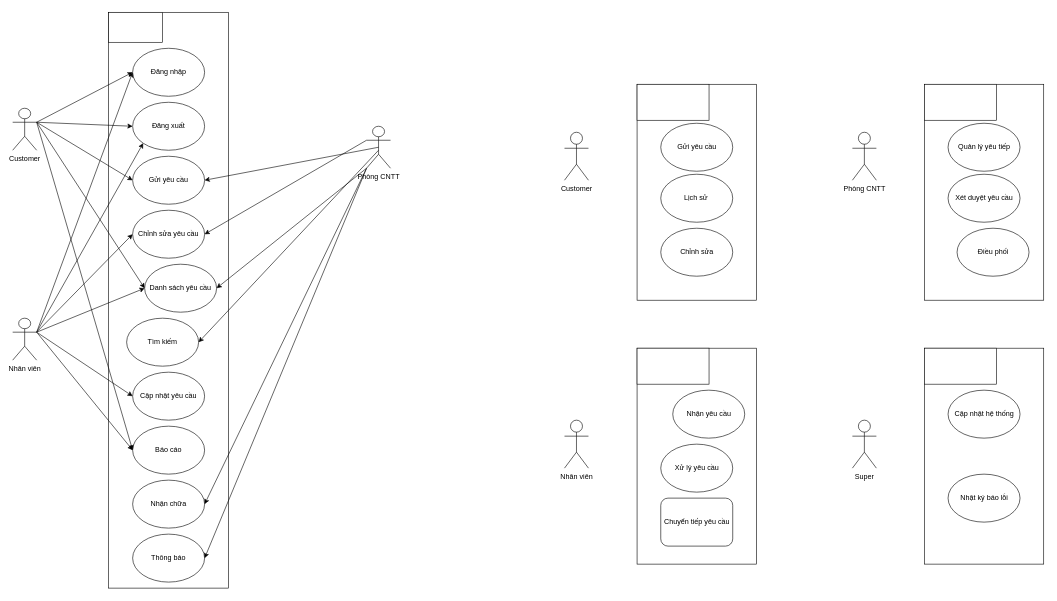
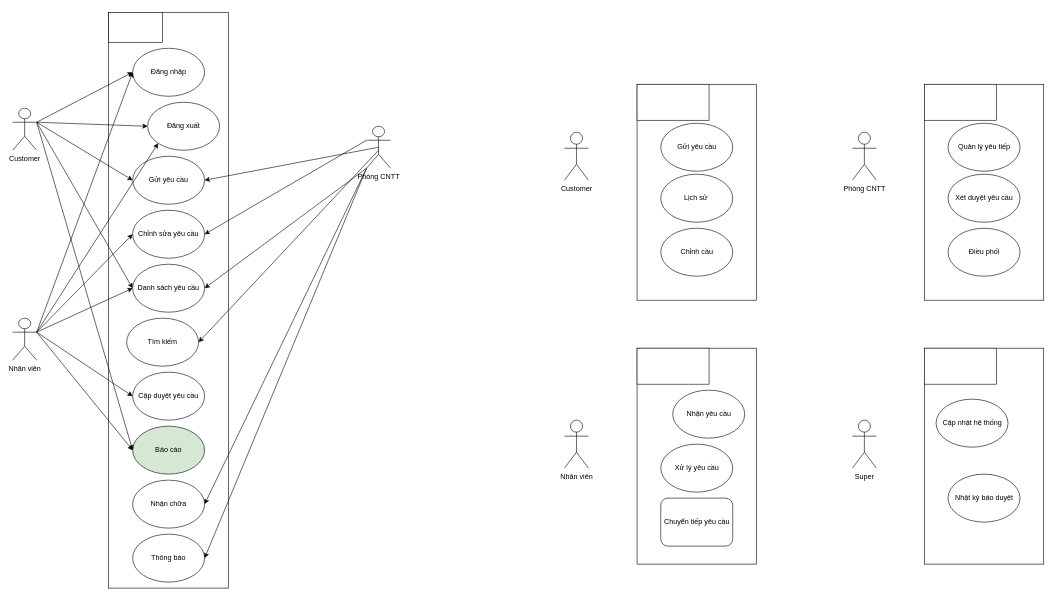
  <mxCell id="0" />
  <mxCell id="1" parent="0" />
  <mxCell id="2" value="Customer" style="shape=umlActor;verticalLabelPosition=bottom;verticalAlign=top;html=1;outlineConnect=0;" vertex="1" parent="1"><mxGeometry x="20" y="180" width="40" height="70" as="geometry" /></mxCell>
  <mxCell id="3" value="" style="rounded=0;whiteSpace=wrap;html=1;" vertex="1" parent="1"><mxGeometry x="180" y="20" width="200" height="960" as="geometry" /></mxCell>
  <mxCell id="4" value="" style="rounded=0;whiteSpace=wrap;html=1;" vertex="1" parent="1"><mxGeometry x="180" y="20" width="90" height="50" as="geometry" /></mxCell>
  <mxCell id="5" value="Đăng nhập" style="ellipse;whiteSpace=wrap;html=1;" vertex="1" parent="1"><mxGeometry x="220" y="80" width="120" height="80" as="geometry" /></mxCell>
- <mxCell id="6" value="Đăng xuất" style="ellipse;whiteSpace=wrap;html=1;" vertex="1" parent="1"><mxGeometry x="220" y="170" width="120" height="80" as="geometry" /></mxCell>
+ <mxCell id="6" value="Đăng xuất" style="ellipse;whiteSpace=wrap;html=1;" vertex="1" parent="1"><mxGeometry x="245" y="170" width="120" height="80" as="geometry" /></mxCell>
  <mxCell id="7" value="Gửi yêu cầu" style="ellipse;whiteSpace=wrap;html=1;" vertex="1" parent="1"><mxGeometry x="220" y="260" width="120" height="80" as="geometry" /></mxCell>
  <mxCell id="8" value="Chỉnh sửa yêu cầu" style="ellipse;whiteSpace=wrap;html=1;" vertex="1" parent="1"><mxGeometry x="220" y="350" width="120" height="80" as="geometry" /></mxCell>
- <mxCell id="9" value="Danh sách yêu cầu" style="ellipse;whiteSpace=wrap;html=1;" vertex="1" parent="1"><mxGeometry x="240" y="440" width="120" height="80" as="geometry" /></mxCell>
+ <mxCell id="9" value="Danh sách yêu cầu" style="ellipse;whiteSpace=wrap;html=1;" vertex="1" parent="1"><mxGeometry x="220" y="440" width="120" height="80" as="geometry" /></mxCell>
  <mxCell id="10" value="Tìm kiếm" style="ellipse;whiteSpace=wrap;html=1;" vertex="1" parent="1"><mxGeometry x="210" y="530" width="120" height="80" as="geometry" /></mxCell>
- <mxCell id="11" value="Cập nhật yêu cầu" style="ellipse;whiteSpace=wrap;html=1;" vertex="1" parent="1"><mxGeometry x="220" y="620" width="120" height="80" as="geometry" /></mxCell>
+ <mxCell id="11" value="Cập duyệt yêu cầu" style="ellipse;whiteSpace=wrap;html=1;" vertex="1" parent="1"><mxGeometry x="220" y="620" width="120" height="80" as="geometry" /></mxCell>
  <mxCell id="12" value="Phòng CNTT&lt;br&gt;" style="shape=umlActor;verticalLabelPosition=bottom;verticalAlign=top;html=1;outlineConnect=0;" vertex="1" parent="1"><mxGeometry x="610" y="210" width="40" height="70" as="geometry" /></mxCell>
  <mxCell id="13" value="" style="endArrow=classic;html=1;rounded=0;entryX=1;entryY=0.5;entryDx=0;entryDy=0;exitX=0;exitY=0.333;exitDx=0;exitDy=0;exitPerimeter=0;" edge="1" parent="1" source="12" target="8"><mxGeometry width="50" height="50" relative="1" as="geometry"><mxPoint x="330" y="360" as="sourcePoint" /><mxPoint x="380" y="310" as="targetPoint" /></mxGeometry></mxCell>
  <mxCell id="14" value="" style="endArrow=classic;html=1;rounded=0;entryX=1;entryY=0.5;entryDx=0;entryDy=0;exitX=0;exitY=1;exitDx=0;exitDy=0;exitPerimeter=0;" edge="1" parent="1" source="12" target="9"><mxGeometry width="50" height="50" relative="1" as="geometry"><mxPoint x="620" y="243" as="sourcePoint" /><mxPoint x="350" y="130" as="targetPoint" /></mxGeometry></mxCell>
  <mxCell id="15" value="" style="endArrow=classic;html=1;rounded=0;entryX=1;entryY=0.5;entryDx=0;entryDy=0;exitX=0.5;exitY=0.5;exitDx=0;exitDy=0;exitPerimeter=0;" edge="1" parent="1" source="12" target="7"><mxGeometry width="50" height="50" relative="1" as="geometry"><mxPoint x="620" y="243" as="sourcePoint" /><mxPoint x="350" y="400" as="targetPoint" /></mxGeometry></mxCell>
  <mxCell id="16" value="Nhân viên&lt;br&gt;" style="shape=umlActor;verticalLabelPosition=bottom;verticalAlign=top;html=1;outlineConnect=0;" vertex="1" parent="1"><mxGeometry x="20" y="530" width="40" height="70" as="geometry" /></mxCell>
  <mxCell id="17" value="" style="endArrow=classic;html=1;rounded=0;exitX=1;exitY=0.333;exitDx=0;exitDy=0;exitPerimeter=0;entryX=0;entryY=0.5;entryDx=0;entryDy=0;" edge="1" parent="1" source="2" target="5"><mxGeometry width="50" height="50" relative="1" as="geometry"><mxPoint x="330" y="460" as="sourcePoint" /><mxPoint x="380" y="410" as="targetPoint" /></mxGeometry></mxCell>
  <mxCell id="18" value="" style="endArrow=classic;html=1;rounded=0;exitX=1;exitY=0.333;exitDx=0;exitDy=0;exitPerimeter=0;entryX=0;entryY=0.5;entryDx=0;entryDy=0;" edge="1" parent="1" source="2" target="6"><mxGeometry width="50" height="50" relative="1" as="geometry"><mxPoint x="70" y="213" as="sourcePoint" /><mxPoint x="230" y="130" as="targetPoint" /></mxGeometry></mxCell>
  <mxCell id="19" value="" style="endArrow=classic;html=1;rounded=0;exitX=1;exitY=0.333;exitDx=0;exitDy=0;exitPerimeter=0;entryX=0;entryY=0.5;entryDx=0;entryDy=0;" edge="1" parent="1" source="2" target="7"><mxGeometry width="50" height="50" relative="1" as="geometry"><mxPoint x="80" y="223" as="sourcePoint" /><mxPoint x="240" as="targetPoint" y="140" /></mxGeometry></mxCell>
  <mxCell id="20" value="" style="endArrow=classic;html=1;rounded=0;exitX=1;exitY=0.333;exitDx=0;exitDy=0;exitPerimeter=0;entryX=0;entryY=0.5;entryDx=0;entryDy=0;" edge="1" parent="1" source="2" target="9"><mxGeometry width="50" height="50" relative="1" as="geometry"><mxPoint x="90" y="233" as="sourcePoint" /><mxPoint x="250" y="150" as="targetPoint" /></mxGeometry></mxCell>
  <mxCell id="21" value="" style="endArrow=classic;html=1;rounded=0;exitX=1;exitY=0.333;exitDx=0;exitDy=0;exitPerimeter=0;entryX=0;entryY=0.5;entryDx=0;entryDy=0;" edge="1" parent="1" source="16" target="5"><mxGeometry width="50" height="50" relative="1" as="geometry"><mxPoint x="110" y="253" as="sourcePoint" /><mxPoint x="270" y="170" as="targetPoint" /></mxGeometry></mxCell>
  <mxCell id="22" value="" style="endArrow=classic;html=1;rounded=0;exitX=1;exitY=0.333;exitDx=0;exitDy=0;exitPerimeter=0;entryX=0;entryY=1;entryDx=0;entryDy=0;" edge="1" parent="1" source="16" target="6"><mxGeometry width="50" height="50" relative="1" as="geometry"><mxPoint x="120" y="263" as="sourcePoint" /><mxPoint x="280" y="180" as="targetPoint" /></mxGeometry></mxCell>
  <mxCell id="23" value="" style="endArrow=classic;html=1;rounded=0;exitX=1;exitY=0.333;exitDx=0;exitDy=0;exitPerimeter=0;entryX=0;entryY=0.5;entryDx=0;entryDy=0;" edge="1" parent="1" source="16" target="8"><mxGeometry width="50" height="50" relative="1" as="geometry"><mxPoint x="130" y="273" as="sourcePoint" /><mxPoint x="290" y="190" as="targetPoint" /></mxGeometry></mxCell>
  <mxCell id="24" value="" style="endArrow=classic;html=1;rounded=0;exitX=1;exitY=0.333;exitDx=0;exitDy=0;exitPerimeter=0;entryX=0;entryY=0.5;entryDx=0;entryDy=0;" edge="1" parent="1" source="16" target="9"><mxGeometry width="50" height="50" relative="1" as="geometry"><mxPoint x="140" y="283" as="sourcePoint" /><mxPoint x="300" y="200" as="targetPoint" /></mxGeometry></mxCell>
  <mxCell id="25" value="" style="endArrow=classic;html=1;rounded=0;exitX=1;exitY=0.333;exitDx=0;exitDy=0;exitPerimeter=0;entryX=0;entryY=0.5;entryDx=0;entryDy=0;" edge="1" parent="1" source="16" target="11"><mxGeometry width="50" height="50" relative="1" as="geometry"><mxPoint x="150" y="293" as="sourcePoint" /><mxPoint x="310" y="210" as="targetPoint" /></mxGeometry></mxCell>
  <mxCell id="26" value="" style="endArrow=classic;html=1;rounded=0;entryX=1;entryY=0.5;entryDx=0;entryDy=0;" edge="1" parent="1" target="10"><mxGeometry width="50" height="50" relative="1" as="geometry"><mxPoint x="630" y="250" as="sourcePoint" /><mxPoint x="320" y="220" as="targetPoint" /></mxGeometry></mxCell>
- <mxCell id="27" value="Báo cáo" style="ellipse;whiteSpace=wrap;html=1;" vertex="1" parent="1"><mxGeometry x="220" y="710" width="120" height="80" as="geometry" /></mxCell>
+ <mxCell id="27" value="Báo cáo" style="ellipse;whiteSpace=wrap;html=1;fillColor=#d5e8d4;" vertex="1" parent="1"><mxGeometry x="220" y="710" width="120" height="80" as="geometry" /></mxCell>
  <mxCell id="28" value="Nhận chữa" style="ellipse;whiteSpace=wrap;html=1;" vertex="1" parent="1"><mxGeometry x="220" y="800" width="120" height="80" as="geometry" /></mxCell>
  <mxCell id="29" value="Thông báo" style="ellipse;whiteSpace=wrap;html=1;" vertex="1" parent="1"><mxGeometry x="220" y="890" width="120" height="80" as="geometry" /></mxCell>
  <mxCell id="30" value="" style="endArrow=classic;html=1;rounded=0;entryX=1;entryY=0.5;entryDx=0;entryDy=0;exitX=0;exitY=1;exitDx=0;exitDy=0;exitPerimeter=0;" edge="1" parent="1" source="12" target="29"><mxGeometry width="50" height="50" relative="1" as="geometry"><mxPoint x="640" y="255" as="sourcePoint" /><mxPoint x="350" y="310" as="targetPoint" /></mxGeometry></mxCell>
  <mxCell id="31" value="" style="endArrow=classic;html=1;rounded=0;entryX=1;entryY=0.5;entryDx=0;entryDy=0;exitX=0;exitY=1;exitDx=0;exitDy=0;exitPerimeter=0;" edge="1" parent="1" source="12" target="28"><mxGeometry width="50" height="50" relative="1" as="geometry"><mxPoint x="650" y="265" as="sourcePoint" /><mxPoint x="360" y="320" as="targetPoint" /></mxGeometry></mxCell>
  <mxCell id="32" value="" style="endArrow=classic;html=1;rounded=0;entryX=0;entryY=0.5;entryDx=0;entryDy=0;exitX=1;exitY=0.333;exitDx=0;exitDy=0;exitPerimeter=0;" edge="1" parent="1" source="16" target="27"><mxGeometry width="50" height="50" relative="1" as="geometry"><mxPoint x="660" y="275" as="sourcePoint" /><mxPoint x="370" y="330" as="targetPoint" /></mxGeometry></mxCell>
  <mxCell id="33" value="" style="endArrow=classic;html=1;rounded=0;entryX=0;entryY=0.5;entryDx=0;entryDy=0;exitX=1;exitY=0.333;exitDx=0;exitDy=0;exitPerimeter=0;" edge="1" parent="1" source="2" target="27"><mxGeometry width="50" height="50" relative="1" as="geometry"><mxPoint x="670" y="285" as="sourcePoint" /><mxPoint x="380" y="340" as="targetPoint" /></mxGeometry></mxCell>
  <mxCell id="34" value="Customer" style="shape=umlActor;verticalLabelPosition=bottom;verticalAlign=top;html=1;outlineConnect=0;" vertex="1" parent="1"><mxGeometry x="940" y="220" width="40" height="80" as="geometry" /></mxCell>
  <mxCell id="35" value="" style="rounded=0;whiteSpace=wrap;html=1;" vertex="1" parent="1"><mxGeometry x="1061" width="199" height="360" as="geometry" y="140" /></mxCell>
  <mxCell id="36" value="" style="rounded=0;whiteSpace=wrap;html=1;" vertex="1" parent="1"><mxGeometry x="1061" width="120" height="60" as="geometry" y="140" /></mxCell>
  <mxCell id="37" value="Gửi yêu cầu" style="ellipse;whiteSpace=wrap;html=1;" vertex="1" parent="1"><mxGeometry x="1100.5" y="205" width="120" height="80" as="geometry" /></mxCell>
  <mxCell id="38" value="Lịch sử&amp;nbsp;" style="ellipse;whiteSpace=wrap;html=1;" vertex="1" parent="1"><mxGeometry x="1100.5" y="290" width="120" height="80" as="geometry" /></mxCell>
- <mxCell id="39" value="Chỉnh sửa" style="ellipse;whiteSpace=wrap;html=1;" vertex="1" parent="1"><mxGeometry x="1100.5" y="380" width="120" height="80" as="geometry" /></mxCell>
+ <mxCell id="39" value="Chỉnh cầu" style="ellipse;whiteSpace=wrap;html=1;" vertex="1" parent="1"><mxGeometry x="1100.5" y="380" width="120" height="80" as="geometry" /></mxCell>
  <mxCell id="40" value="Nhân viên" style="shape=umlActor;verticalLabelPosition=bottom;verticalAlign=top;html=1;outlineConnect=0;" vertex="1" parent="1"><mxGeometry x="940" y="700" width="40" height="80" as="geometry" /></mxCell>
  <mxCell id="41" value="" style="rounded=0;whiteSpace=wrap;html=1;" vertex="1" parent="1"><mxGeometry x="1061" y="580" width="199" height="360" as="geometry" /></mxCell>
  <mxCell id="42" value="" style="rounded=0;whiteSpace=wrap;html=1;" vertex="1" parent="1"><mxGeometry x="1061" y="580" width="120" height="60" as="geometry" /></mxCell>
  <mxCell id="43" value="Nhận yêu cầu" style="ellipse;whiteSpace=wrap;html=1;" vertex="1" parent="1"><mxGeometry x="1120.5" y="650" width="120" height="80" as="geometry" /></mxCell>
  <mxCell id="44" value="Xử lý yêu cầu" style="ellipse;whiteSpace=wrap;html=1;" vertex="1" parent="1"><mxGeometry x="1100.5" y="740" width="120" height="80" as="geometry" /></mxCell>
  <mxCell id="45" value="Chuyển tiếp yêu cầu" style="whiteSpace=wrap;html=1;rounded=1;" vertex="1" parent="1"><mxGeometry x="1100.5" y="830" width="120" height="80" as="geometry" /></mxCell>
  <mxCell id="46" value="" style="rounded=0;whiteSpace=wrap;html=1;" vertex="1" parent="1"><mxGeometry x="1540" width="199" height="360" as="geometry" y="140" /></mxCell>
  <mxCell id="47" value="Phòng CNTT" style="shape=umlActor;verticalLabelPosition=bottom;verticalAlign=top;html=1;outlineConnect=0;" vertex="1" parent="1"><mxGeometry x="1420" y="220" width="40" height="80" as="geometry" /></mxCell>
  <mxCell id="48" value="Quản lý yêu tiếp" style="ellipse;whiteSpace=wrap;html=1;" vertex="1" parent="1"><mxGeometry x="1579.5" y="205" width="120" height="80" as="geometry" /></mxCell>
  <mxCell id="49" value="" style="rounded=0;whiteSpace=wrap;html=1;" vertex="1" parent="1"><mxGeometry x="1540" width="120" height="60" as="geometry" y="140" /></mxCell>
  <mxCell id="50" value="Xét duyệt yêu cầu" style="ellipse;whiteSpace=wrap;html=1;" vertex="1" parent="1"><mxGeometry x="1579.5" y="290" width="120" height="80" as="geometry" /></mxCell>
- <mxCell id="51" value="Điều phối" style="ellipse;whiteSpace=wrap;html=1;" vertex="1" parent="1"><mxGeometry x="1594.5" y="380" width="120" height="80" as="geometry" /></mxCell>
+ <mxCell id="51" value="Điều phối" style="ellipse;whiteSpace=wrap;html=1;" vertex="1" parent="1"><mxGeometry x="1579.5" y="380" width="120" height="80" as="geometry" /></mxCell>
  <mxCell id="52" value="Super" style="shape=umlActor;verticalLabelPosition=bottom;verticalAlign=top;html=1;outlineConnect=0;" vertex="1" parent="1"><mxGeometry x="1420" y="700" width="40" height="80" as="geometry" /></mxCell>
  <mxCell id="53" value="" style="rounded=0;whiteSpace=wrap;html=1;" vertex="1" parent="1"><mxGeometry x="1540" y="580" width="199" height="360" as="geometry" /></mxCell>
- <mxCell id="54" value="Cập nhật hệ thống" style="ellipse;whiteSpace=wrap;html=1;" vertex="1" parent="1"><mxGeometry x="1579.5" y="650" width="120" height="80" as="geometry" /></mxCell>
+ <mxCell id="54" value="Cập nhật hệ thống" style="ellipse;whiteSpace=wrap;html=1;" vertex="1" parent="1"><mxGeometry x="1559.5" y="665" width="120" height="80" as="geometry" /></mxCell>
  <mxCell id="55" value="" style="rounded=0;whiteSpace=wrap;html=1;" vertex="1" parent="1"><mxGeometry x="1540" y="580" width="120" height="60" as="geometry" /></mxCell>
- <mxCell id="56" value="Nhật ký báo lỗi" style="ellipse;whiteSpace=wrap;html=1;" vertex="1" parent="1"><mxGeometry x="1579.5" y="790" width="120" height="80" as="geometry" /></mxCell>
+ <mxCell id="56" value="Nhật ký báo duyệt" style="ellipse;whiteSpace=wrap;html=1;" vertex="1" parent="1"><mxGeometry x="1579.5" y="790" width="120" height="80" as="geometry" /></mxCell>
